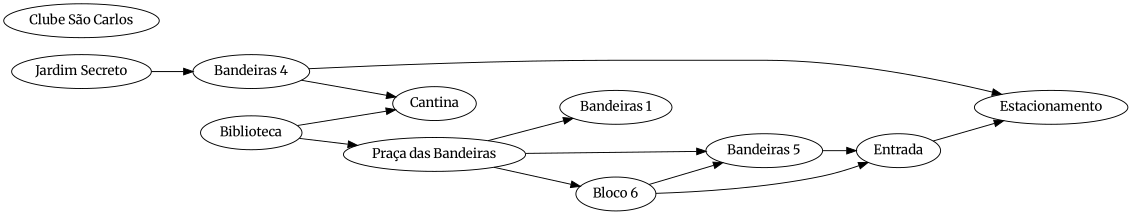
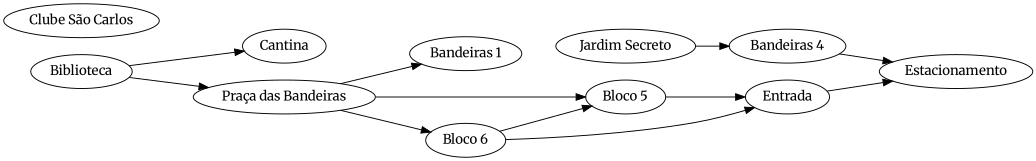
  digraph {
    fontname=Merriweather
    rankdir=LR
    node [fontname=Merriweather]
    edge [fontname=Merriweather]
    n1 [label="Jardim Secreto"]
    n2 [label="Bandeiras 4"]
    n3 [label=Cantina]
    n4 [label=Estacionamento]
    n5 [label=Biblioteca]
    n6 [label="Praça das Bandeiras"]
    n7 [label="Bandeiras 1"]
    n8 [label="Bloco 6"]
-   n9 [label="Bandeiras 5"]
+   n9 [label="Bloco 5"]
    n10 [label=Entrada]
    n11 [label="Clube São Carlos"]
    n1 -> n2
-   n2 -> n3
    n2 -> n4
    n5 -> n3
    n5 -> n6
    n6 -> n7
    n6 -> n8
    n6 -> n9
    n8 -> n9
    n8 -> n10
    n9 -> n10
    n10 -> n4
  }
